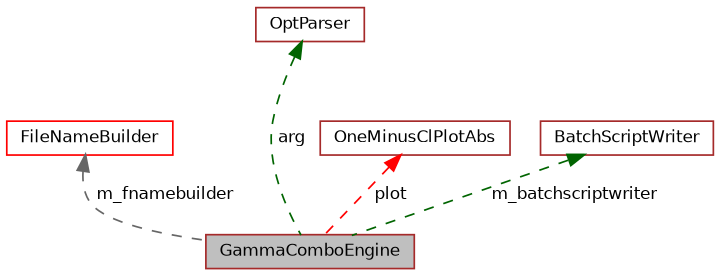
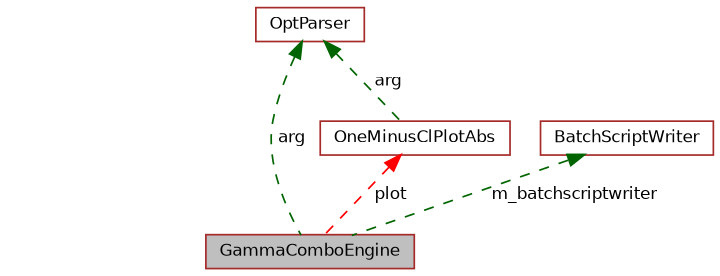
  digraph {
    node [color=brown fillcolor=white fontname=Helvetica fontsize=10 shape=record style=filled]
    edge [color=darkgreen dir=back fontname=Helvetica fontsize=10 labelfontname=Helvetica labelfontsize=10 style=dashed]
    n1 [fillcolor=grey75 fontcolor=black height=0.2 label=GammaComboEngine width=0.4]
-   n2 [color=red height=0.2 label=FileNameBuilder width=0.4]
    n3 [height=0.2 label=OptParser width=0.4]
    n4 [height=0.2 label=OneMinusClPlotAbs width=0.4]
    n5 [height=0.2 label=BatchScriptWriter width=0.4]
-   n2 -> n1 [color=gray40 label=" m_fnamebuilder"]
    n3 -> n1 [label=" arg"]
+   n3 -> n4 [label=" arg"]
    n4 -> n1 [color=red label=" plot"]
    n5 -> n1 [label=" m_batchscriptwriter"]
  }
